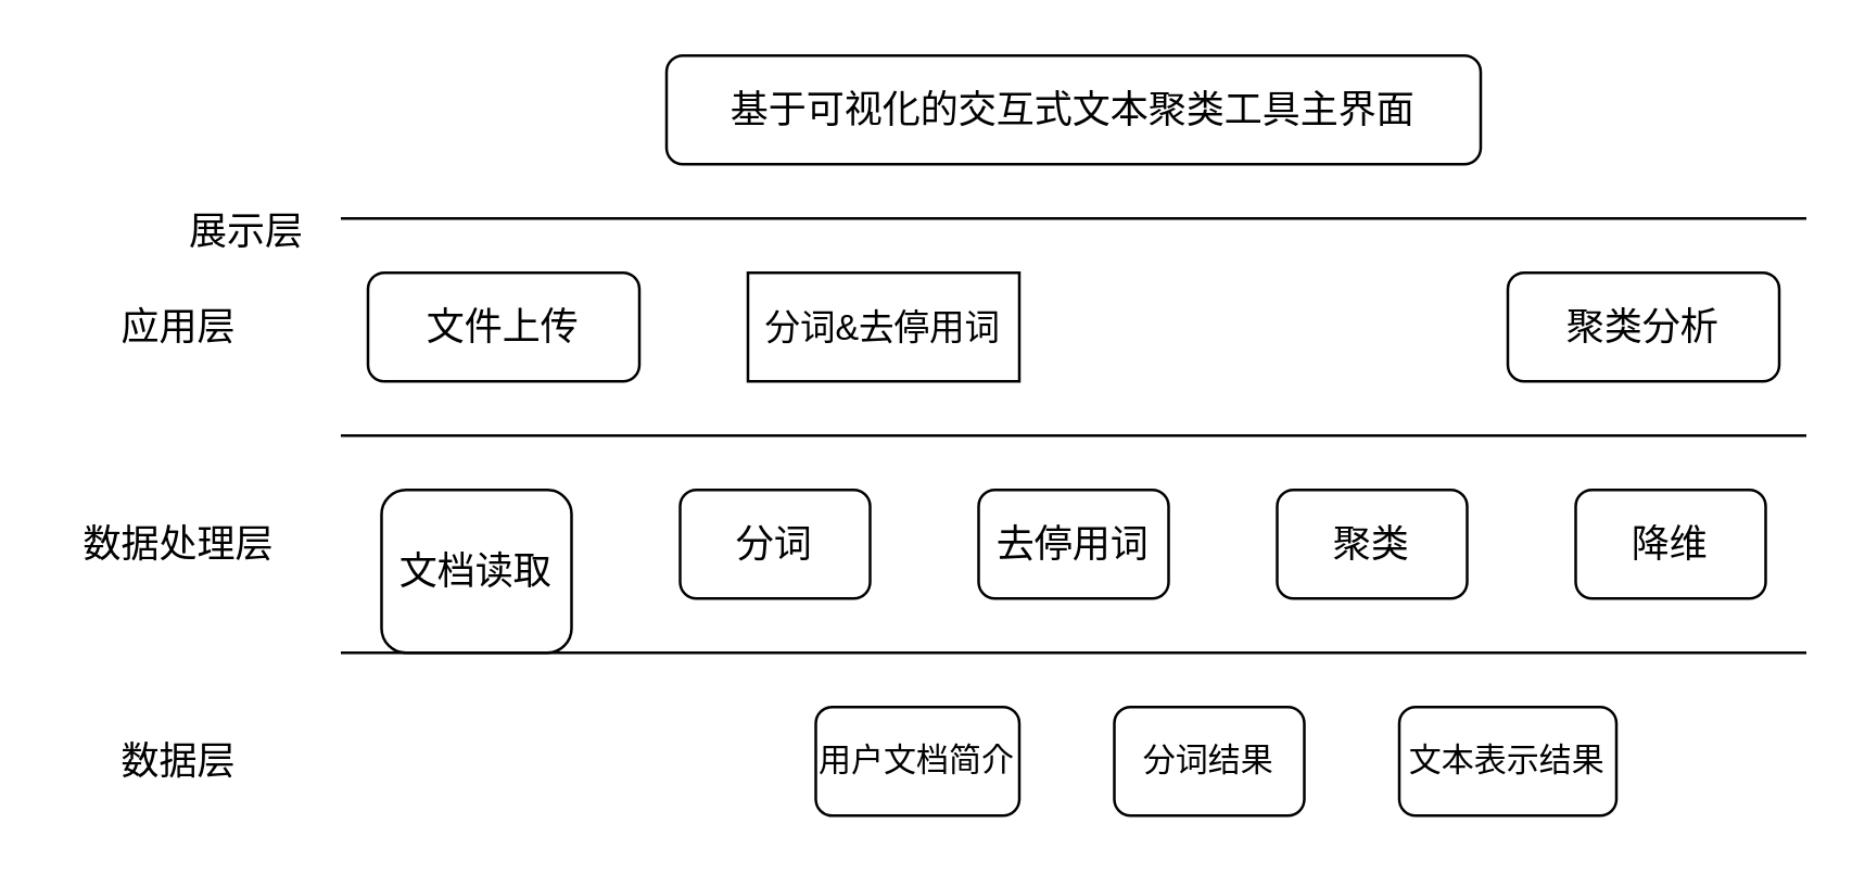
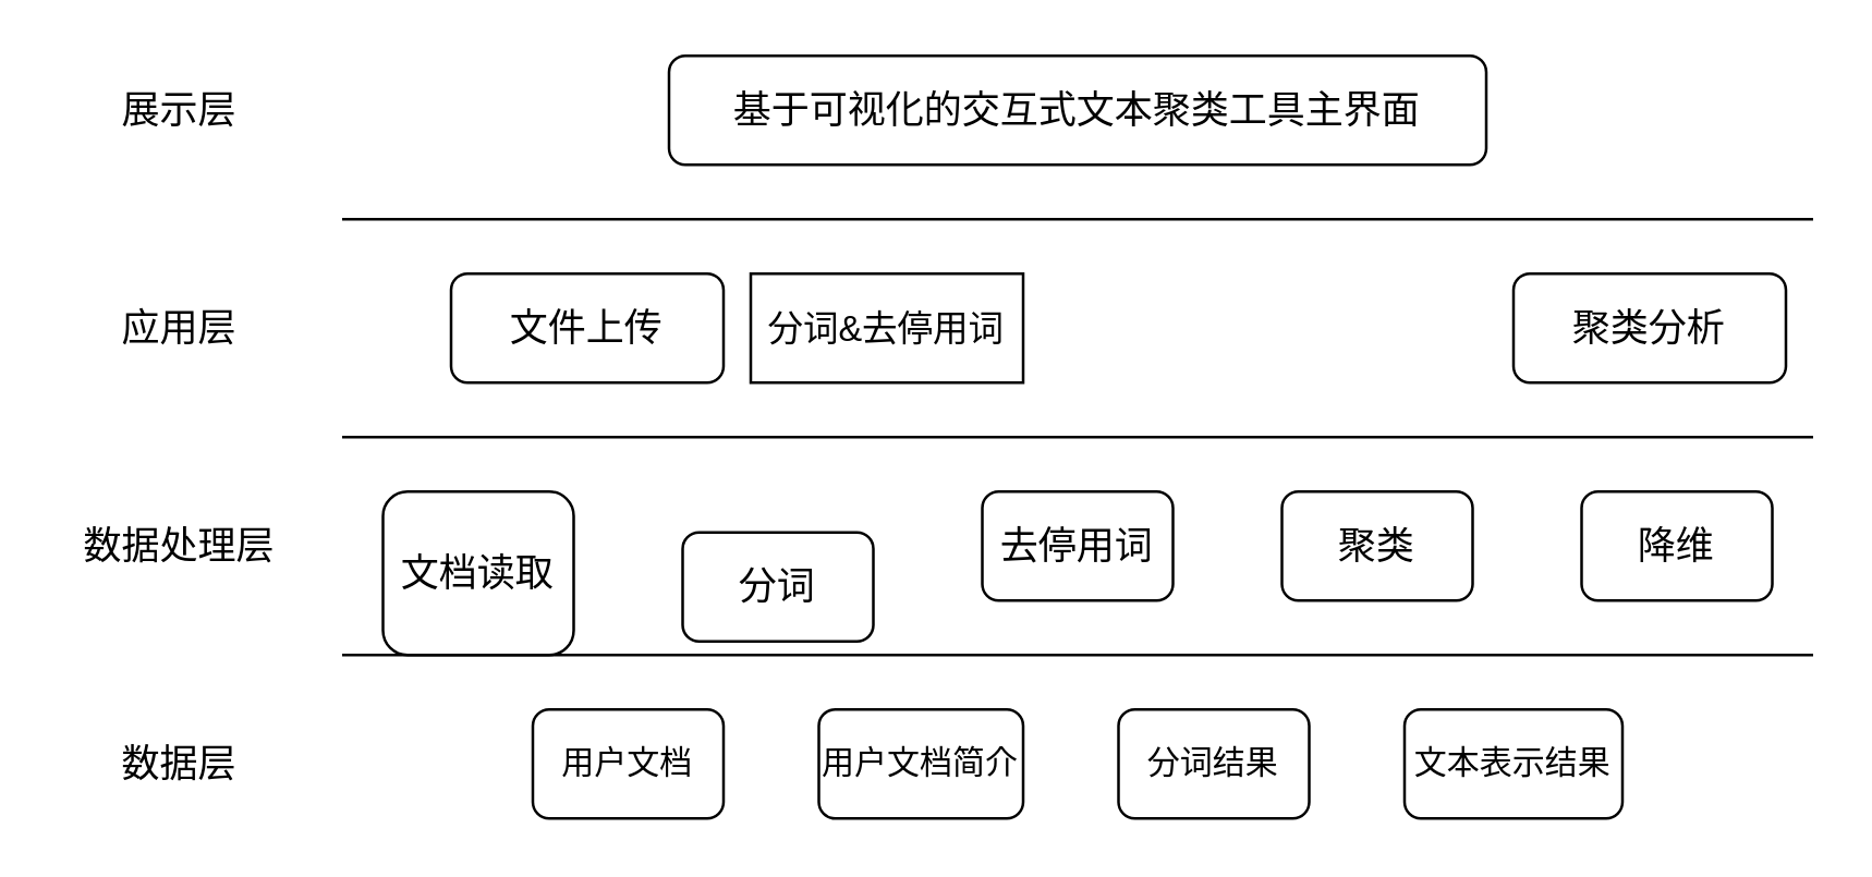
  <mxCell id="0" />
  <mxCell id="1" parent="0" />
  <mxCell id="2" value="基于可视化的交互式文本聚类工具主界面" style="rounded=1;whiteSpace=wrap;html=1;fontSize=14;" vertex="1" parent="1"><mxGeometry x="245" y="20" width="300" height="40" as="geometry" /></mxCell>
- <mxCell id="3" value="文件上传" style="rounded=1;whiteSpace=wrap;html=1;fontSize=14;" vertex="1" parent="1"><mxGeometry x="135" y="100" width="100" height="40" as="geometry" /></mxCell>
+ <mxCell id="3" value="文件上传" style="rounded=1;whiteSpace=wrap;html=1;fontSize=14;" vertex="1" parent="1"><mxGeometry x="165" y="100" width="100" height="40" as="geometry" /></mxCell>
  <mxCell id="4" value="分词&amp;amp;去停用词" style="whiteSpace=wrap;html=1;fontSize=13;rounded=0;" vertex="1" parent="1"><mxGeometry x="275" y="100" width="100" height="40" as="geometry" /></mxCell>
  <mxCell id="5" value="聚类分析" style="rounded=1;whiteSpace=wrap;html=1;fontSize=14;" vertex="1" parent="1"><mxGeometry x="555" y="100" width="100" height="40" as="geometry" /></mxCell>
  <mxCell id="6" value="文档读取" style="rounded=1;whiteSpace=wrap;html=1;fontSize=14;" vertex="1" parent="1"><mxGeometry x="140" y="180" width="70" height="60" as="geometry" /></mxCell>
- <mxCell id="7" value="分词" style="rounded=1;whiteSpace=wrap;html=1;fontSize=14;" vertex="1" parent="1"><mxGeometry x="250" y="180" width="70" height="40" as="geometry" /></mxCell>
+ <mxCell id="7" value="分词" style="rounded=1;whiteSpace=wrap;html=1;fontSize=14;" vertex="1" parent="1"><mxGeometry x="250" y="195" width="70" height="40" as="geometry" /></mxCell>
  <mxCell id="8" value="去停用词" style="rounded=1;whiteSpace=wrap;html=1;fontSize=14;" vertex="1" parent="1"><mxGeometry x="360" y="180" width="70" height="40" as="geometry" /></mxCell>
  <mxCell id="9" value="聚类" style="rounded=1;whiteSpace=wrap;html=1;fontSize=14;" vertex="1" parent="1"><mxGeometry x="470" y="180" width="70" height="40" as="geometry" /></mxCell>
  <mxCell id="10" value="降维" style="rounded=1;whiteSpace=wrap;html=1;fontSize=14;" vertex="1" parent="1"><mxGeometry x="580" y="180" width="70" height="40" as="geometry" /></mxCell>
+ <mxCell id="11" value="用户文档" style="rounded=1;whiteSpace=wrap;html=1;" vertex="1" parent="1"><mxGeometry x="195" y="260" width="70" height="40" as="geometry" /></mxCell>
  <mxCell id="12" value="分词结果" style="rounded=1;whiteSpace=wrap;html=1;" vertex="1" parent="1"><mxGeometry x="410" y="260" width="70" height="40" as="geometry" /></mxCell>
  <mxCell id="13" value="文本表示结果" style="rounded=1;whiteSpace=wrap;html=1;" vertex="1" parent="1"><mxGeometry x="515" y="260" width="80" height="40" as="geometry" /></mxCell>
  <mxCell id="14" value="用户文档简介" style="rounded=1;whiteSpace=wrap;html=1;" vertex="1" parent="1"><mxGeometry x="300" y="260" width="75" height="40" as="geometry" /></mxCell>
  <mxCell id="15" value="" style="endArrow=none;html=1;rounded=0;" edge="1" parent="1"><mxGeometry width="50" height="50" relative="1" as="geometry"><mxPoint x="125" y="80" as="sourcePoint" /><mxPoint x="665" y="80" as="targetPoint" /></mxGeometry></mxCell>
  <mxCell id="16" value="" style="endArrow=none;html=1;rounded=0;" edge="1" parent="1"><mxGeometry width="50" height="50" relative="1" as="geometry"><mxPoint x="125" y="160" as="sourcePoint" /><mxPoint x="665" y="160" as="targetPoint" /></mxGeometry></mxCell>
  <mxCell id="17" value="" style="endArrow=none;html=1;rounded=0;" edge="1" parent="1"><mxGeometry width="50" height="50" relative="1" as="geometry"><mxPoint x="125" y="240" as="sourcePoint" /><mxPoint x="665" y="240" as="targetPoint" /></mxGeometry></mxCell>
- <mxCell id="18" value="展示层" style="text;html=1;align=center;verticalAlign=middle;resizable=0;points=[];autosize=1;strokeColor=none;fillColor=none;fontSize=14;" vertex="1" parent="1"><mxGeometry x="60" y="75" width="60" height="20" as="geometry" /></mxCell>
+ <mxCell id="18" value="展示层" style="text;html=1;align=center;verticalAlign=middle;resizable=0;points=[];autosize=1;strokeColor=none;fillColor=none;fontSize=14;" vertex="1" parent="1"><mxGeometry x="35" y="30" width="60" height="20" as="geometry" /></mxCell>
  <mxCell id="19" value="应用层" style="text;html=1;align=center;verticalAlign=middle;resizable=0;points=[];autosize=1;strokeColor=none;fillColor=none;fontSize=14;" vertex="1" parent="1"><mxGeometry x="35" y="110" width="60" height="20" as="geometry" /></mxCell>
  <mxCell id="20" value="数据处理层" style="text;html=1;align=center;verticalAlign=middle;resizable=0;points=[];autosize=1;strokeColor=none;fillColor=none;fontSize=14;" vertex="1" parent="1"><mxGeometry x="20" y="190" width="90" height="20" as="geometry" /></mxCell>
  <mxCell id="21" value="数据层" style="text;html=1;align=center;verticalAlign=middle;resizable=0;points=[];autosize=1;strokeColor=none;fillColor=none;fontSize=14;" vertex="1" parent="1"><mxGeometry x="35" y="270" width="60" height="20" as="geometry" /></mxCell>
